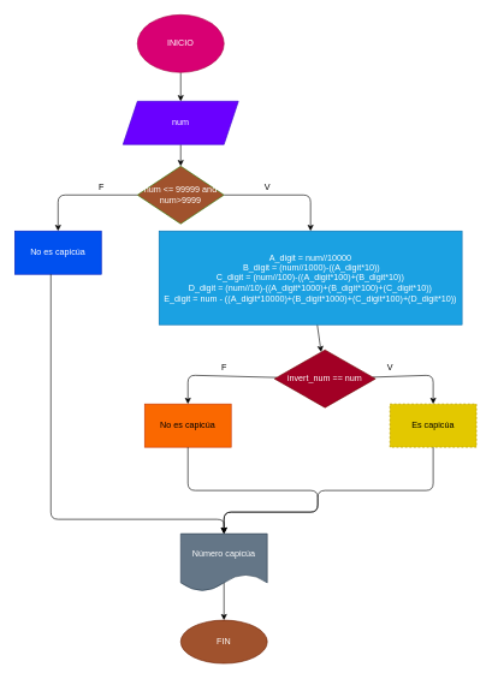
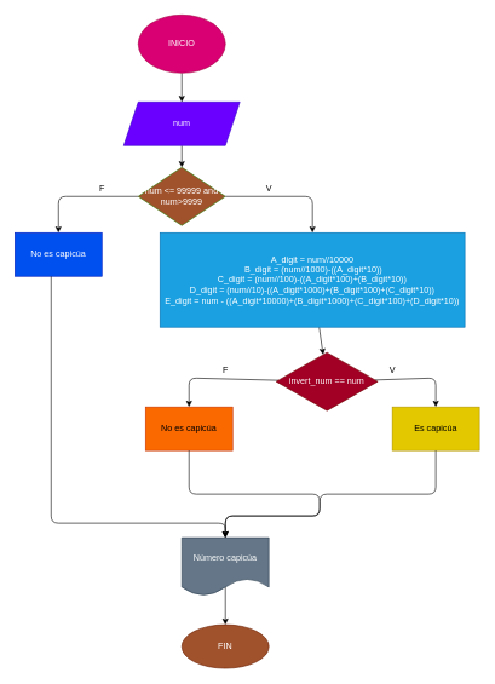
  <mxCell id="0" />
  <mxCell id="1" parent="0" />
  <mxCell id="2" value="" style="edgeStyle=none;html=1;" edge="1" parent="1" source="3" target="5"><mxGeometry relative="1" as="geometry" /></mxCell>
  <mxCell id="3" value="INICIO" style="ellipse;whiteSpace=wrap;html=1;fillColor=#d80073;fontColor=#ffffff;strokeColor=#A50040;" vertex="1" parent="1"><mxGeometry x="190" width="120" height="80" as="geometry" y="20" /></mxCell>
  <mxCell id="4" value="" style="edgeStyle=none;html=1;" edge="1" parent="1" source="5" target="8"><mxGeometry relative="1" as="geometry" /></mxCell>
  <mxCell id="5" value="num" style="shape=parallelogram;perimeter=parallelogramPerimeter;whiteSpace=wrap;html=1;fixedSize=1;fillColor=#6a00ff;fontColor=#ffffff;strokeColor=#3700CC;" vertex="1" parent="1"><mxGeometry x="170" y="140" width="160" height="60" as="geometry" /></mxCell>
  <mxCell id="6" value="" style="edgeStyle=none;html=1;" edge="1" parent="1" source="8" target="9"><mxGeometry relative="1" as="geometry"><Array as="points"><mxPoint x="80" y="270" /></Array></mxGeometry></mxCell>
  <mxCell id="7" value="" style="edgeStyle=none;html=1;" edge="1" parent="1" source="8" target="11"><mxGeometry relative="1" as="geometry"><Array as="points"><mxPoint x="430" y="270" /></Array></mxGeometry></mxCell>
  <mxCell id="8" value="&lt;span&gt;num &amp;lt;= 99999 and num&amp;gt;9999&lt;/span&gt;" style="rhombus;whiteSpace=wrap;html=1;fillColor=#a0522d;fontColor=#ffffff;strokeColor=#2D7600;" vertex="1" parent="1"><mxGeometry x="190" y="230" width="120" height="80" as="geometry" /></mxCell>
  <mxCell id="9" value="No es capicúa" style="whiteSpace=wrap;html=1;fillColor=#0050ef;fontColor=#ffffff;strokeColor=#001DBC;" vertex="1" parent="1"><mxGeometry x="20" y="320" width="120" height="60" as="geometry" /></mxCell>
  <mxCell id="10" value="" style="edgeStyle=none;html=1;" edge="1" parent="1" source="11" target="14"><mxGeometry relative="1" as="geometry" /></mxCell>
  <mxCell id="11" value="A_digit = num//10000&lt;br&gt;&amp;nbsp;B_digit = (num//1000)-((A_digit*10)) &lt;br&gt;C_digit = (num//100)-((A_digit*100)+(B_digit*10)) &lt;br&gt;D_digit = (num//10)-((A_digit*1000)+(B_digit*100)+(C_digit*10)) &lt;br&gt;E_digit = num - ((A_digit*10000)+(B_digit*1000)+(C_digit*100)+(D_digit*10))" style="whiteSpace=wrap;html=1;fillColor=#1ba1e2;fontColor=#ffffff;strokeColor=#006EAF;" vertex="1" parent="1"><mxGeometry x="220" y="320" width="420" height="130" as="geometry" /></mxCell>
  <mxCell id="12" value="" style="edgeStyle=none;html=1;" edge="1" parent="1" source="14" target="15"><mxGeometry relative="1" as="geometry"><Array as="points"><mxPoint x="260" y="520" /></Array></mxGeometry></mxCell>
  <mxCell id="13" value="" style="edgeStyle=none;html=1;" edge="1" parent="1" source="14" target="16"><mxGeometry relative="1" as="geometry"><Array as="points"><mxPoint x="600" y="520" /></Array></mxGeometry></mxCell>
  <mxCell id="14" value="invert_num == num" style="rhombus;whiteSpace=wrap;html=1;fillColor=#a20025;fontColor=#ffffff;strokeColor=#6F0000;" vertex="1" parent="1"><mxGeometry x="380" y="485" width="140" height="80" as="geometry" /></mxCell>
  <mxCell id="15" value="No es capicúa" style="whiteSpace=wrap;html=1;fillColor=#fa6800;fontColor=#000000;strokeColor=#C73500;" vertex="1" parent="1"><mxGeometry x="200" y="560" width="120" height="60" as="geometry" /></mxCell>
- <mxCell id="16" value="Es capicúa" style="whiteSpace=wrap;html=1;fillColor=#e3c800;fontColor=#000000;strokeColor=#B09500;dashed=1;" vertex="1" parent="1"><mxGeometry x="540" y="560" width="120" height="60" as="geometry" /></mxCell>
+ <mxCell id="16" value="Es capicúa" style="whiteSpace=wrap;html=1;fillColor=#e3c800;fontColor=#000000;strokeColor=#B09500;" vertex="1" parent="1"><mxGeometry x="540" y="560" width="120" height="60" as="geometry" /></mxCell>
  <mxCell id="17" value="F" style="text;html=1;align=center;verticalAlign=middle;resizable=0;points=[];autosize=1;strokeColor=none;fillColor=none;" vertex="1" parent="1"><mxGeometry x="130" y="250" width="20" height="20" as="geometry" /></mxCell>
  <mxCell id="18" value="V" style="text;html=1;align=center;verticalAlign=middle;resizable=0;points=[];autosize=1;strokeColor=none;fillColor=none;" vertex="1" parent="1"><mxGeometry x="360" y="250" width="20" height="20" as="geometry" /></mxCell>
  <mxCell id="19" value="F" style="text;html=1;align=center;verticalAlign=middle;resizable=0;points=[];autosize=1;strokeColor=none;fillColor=none;" vertex="1" parent="1"><mxGeometry x="300" y="500" width="20" height="20" as="geometry" /></mxCell>
  <mxCell id="20" value="V" style="text;html=1;align=center;verticalAlign=middle;resizable=0;points=[];autosize=1;strokeColor=none;fillColor=none;" vertex="1" parent="1"><mxGeometry x="530" y="500" width="20" height="20" as="geometry" /></mxCell>
  <mxCell id="21" value="" style="endArrow=classic;html=1;entryX=0.5;entryY=0;entryDx=0;entryDy=0;" edge="1" parent="1" target="25"><mxGeometry width="50" height="50" relative="1" as="geometry"><mxPoint x="70" y="380" as="sourcePoint" /><mxPoint x="310" y="720" as="targetPoint" /><Array as="points"><mxPoint x="70" y="720" /><mxPoint x="310" y="720" /></Array></mxGeometry></mxCell>
  <mxCell id="22" value="" style="endArrow=classic;html=1;exitX=0.5;exitY=1;exitDx=0;exitDy=0;entryX=0.5;entryY=0;entryDx=0;entryDy=0;" edge="1" parent="1" source="15" target="25"><mxGeometry width="50" height="50" relative="1" as="geometry"><mxPoint x="250" y="680" as="sourcePoint" /><mxPoint x="310" y="730" as="targetPoint" /><Array as="points"><mxPoint x="260" y="680" /><mxPoint x="440" y="680" /><mxPoint x="440" y="710" /><mxPoint x="310" y="710" /></Array></mxGeometry></mxCell>
  <mxCell id="23" value="" style="endArrow=classic;html=1;exitX=0.5;exitY=1;exitDx=0;exitDy=0;entryX=0.5;entryY=0;entryDx=0;entryDy=0;" edge="1" parent="1" source="16" target="25"><mxGeometry width="50" height="50" relative="1" as="geometry"><mxPoint x="570" y="680" as="sourcePoint" /><mxPoint x="470" y="740" as="targetPoint" /><Array as="points"><mxPoint x="600" y="680" /><mxPoint x="440" y="680" /><mxPoint x="440" y="710" /><mxPoint x="310" y="710" /></Array></mxGeometry></mxCell>
  <mxCell id="24" value="" style="edgeStyle=none;html=1;" edge="1" parent="1" target="26"><mxGeometry relative="1" as="geometry"><mxPoint x="310" y="800" as="sourcePoint" /></mxGeometry></mxCell>
  <mxCell id="25" value="Número capicúa" style="shape=document;whiteSpace=wrap;html=1;boundedLbl=1;fillColor=#647687;fontColor=#ffffff;strokeColor=#314354;" vertex="1" parent="1"><mxGeometry x="250" y="740" width="120" height="80" as="geometry" /></mxCell>
  <mxCell id="26" value="FIN" style="ellipse;whiteSpace=wrap;html=1;fillColor=#a0522d;strokeColor=#6D1F00;fontColor=#ffffff;" vertex="1" parent="1"><mxGeometry x="250" y="860" width="120" height="60" as="geometry" /></mxCell>
